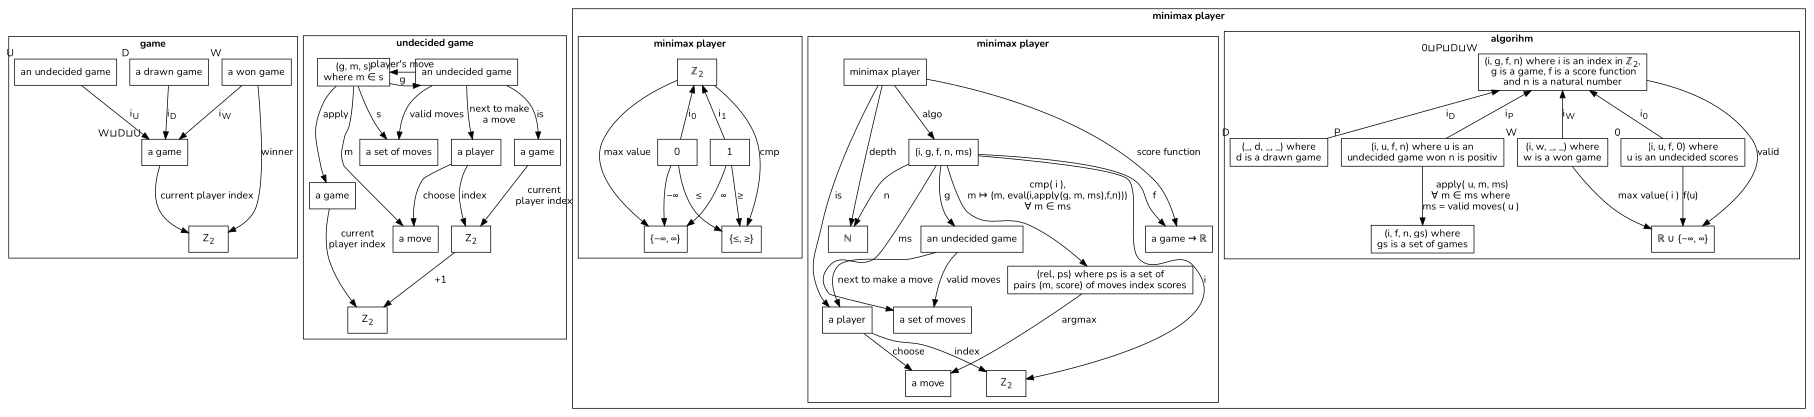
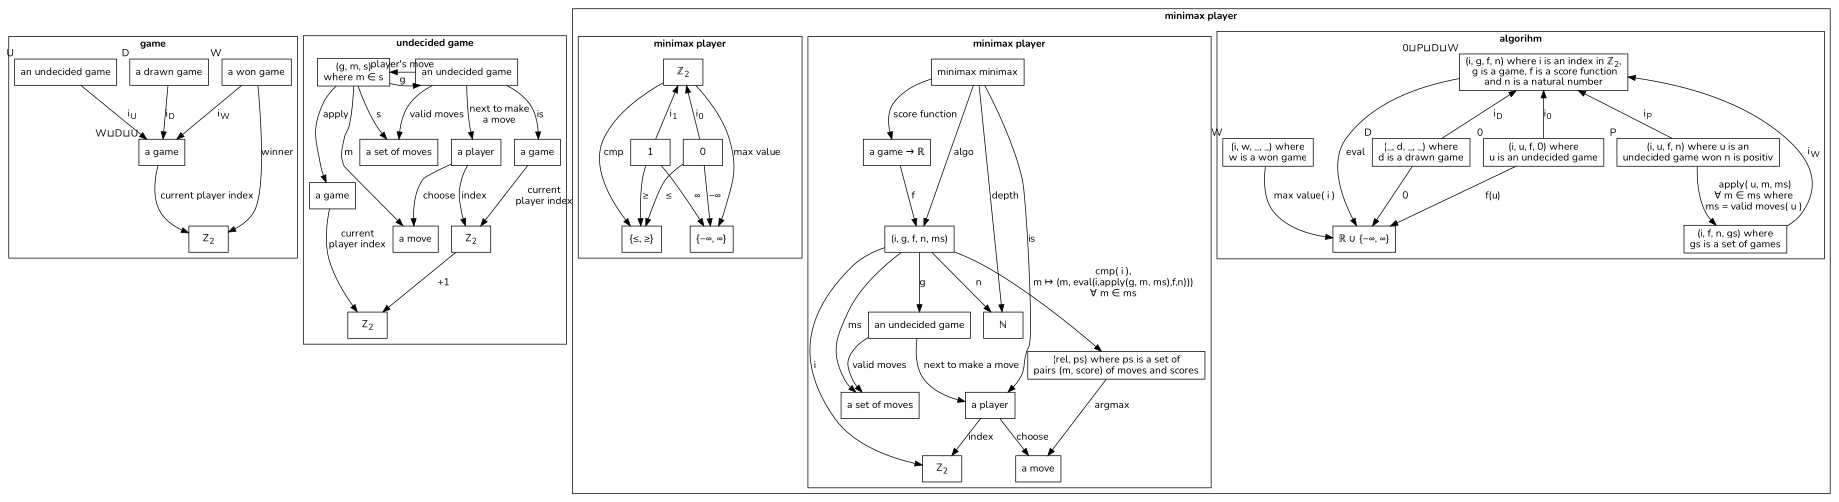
  digraph {
    fontname=Nunito
    node [fontname=Nunito shape=box]
    edge [fontname=Nunito]
    n1 [label="a game" xlabel="W&#x2294;D&#x2294;U"]
    n2 [label=<Z<sub>2</sub>>]
    n3 [label="a won game" xlabel=W]
    n4 [label="a drawn game" xlabel=D]
    n5 [label="an undecided game" xlabel=U]
    n6 [label="an undecided game"]
    n7 [label=<(g, m, s)<br/>where m &#x2208; s>]
    n8 [label=<Z<sub>2</sub>>]
    n9 [label="a game"]
    n10 [label="a player"]
    n11 [label="a set of moves"]
    n12 [label=<Z<sub>2</sub>>]
    n13 [label="a move"]
    n14 [label="a game"]
    n15 [label=<(i, g, f, n) where i is an index in &#x2124;<sub>2</sub>,<br/> g is a game, f is a score function<br/>and n is a natural number> xlabel="0&#x2294;P&#x2294;D&#x2294;W"]
    n16 [label=<(_, d, _, _) where<br/>d is a drawn game> xlabel=D]
    n17 [label=<(i, w, _, _) where<br/>w is a won game> xlabel=W]
-   n18 [label=<(i, u, f, 0) where<br/>u is an undecided scores> xlabel=0]
+   n18 [label=<(i, u, f, 0) where<br/>u is an undecided game> xlabel=0]
    n19 [label=<(i, u, f, n) where u is an<br/>undecided game won n is positiv> xlabel=P]
    n20 [label=<&#x211d; ∪ {−∞, ∞}>]
    n21 [label=<(i, f, n, gs) where<br/>gs is a set of games>]
-   n22 [label="minimax player"]
+   n22 [label="minimax minimax"]
    n23 [label="a player"]
    n24 [label=<a game &#x2192; &#x211d;<br/>>]
    n25 [label=<&#x2115;>]
    n26 [label=<(i, g, f, n, ms)>]
    n27 [label=<Z<sub>2</sub>>]
    n28 [label="a move"]
    n29 [label="an undecided game"]
    n30 [label="a set of moves"]
-   n31 [label=<(rel, ps) where ps is a set of<br/>pairs (m, score) of moves index scores>]
+   n31 [label=<(rel, ps) where ps is a set of<br/>pairs (m, score) of moves and scores>]
    n32 [label=<&#x2124;<sub>2</sub>>]
    n33 [label=0]
    n34 [group=1 label=<{&#x2264;, &#x2265;}>]
    n35 [group=1 label=<{−∞, ∞}>]
    n36 [label=1]
    subgraph cluster_1 {
      label=<<b>game</b>>
      n1
      n2
      n3
      n4
      n5
    }
    subgraph cluster_2 {
      label=<<b>undecided game</b>>
      n8
      n9
      n10
      n11
      n12
      n13
      n14
      subgraph sub_3 {
        label=<<b>undecided game</b>>
        rank=same
        n6
        n7
      }
    }
    subgraph cluster_4 {
      label=<<b>minimax player</b>>
      subgraph cluster_5 {
        label=<<b>algorihm</b>>
        n20
        n21
        subgraph sub_6 {
          label=<<b>algorihm</b>>
          rank=min
          n15
        }
        subgraph sub_7 {
          label=<<b>algorihm</b>>
          rank=same
          n16
          n17
          n18
          n19
        }
      }
      subgraph cluster_8 {
        label=<<b>minimax player</b>>
        n22
        n23
        n24
        n25
        n26
        n27
        n28
        n29
        n30
        n31
      }
      subgraph cluster_9 {
        label=<<b>minimax player</b>>
        n33
        n34
        n35
        n36
        subgraph sub_10 {
          label=<<b>minimax player</b>>
          rank=min
          n32
        }
      }
    }
    n1 -> n2 [label="current player index"]
    n3 -> n1 [label=<i<sub>W</sub>>]
    n3 -> n2 [label=winner]
    n4 -> n1 [label=<i<sub>D</sub>>]
    n5 -> n1 [label=<i<sub>U</sub>>]
    n6 -> n7 [label=<player's move>]
    n6 -> n9 [label=is]
    n6 -> n10 [label=<next to make<br/>a move>]
    n6 -> n11 [label="valid moves"]
    n7 -> n6 [label=g]
    n7 -> n11 [label=s]
    n7 -> n13 [label=m]
    n7 -> n14 [label=apply]
    n9 -> n12 [label=<current<br/>player index>]
    n10 -> n12 [label=index]
    n10 -> n13 [label=choose]
    n12 -> n8 [label="+1"]
    n14 -> n8 [label=<current<br/>player index>]
-   n15 -> n20 [label=valid]
+   n15 -> n20 [label=eval]
    n16 -> n15 [label=<i<sub>D</sub>>]
-   n17 -> n15 [label=<i<sub>W</sub>>]
+   n16 -> n20 [label=0]
+   n21 -> n15 [label=<i<sub>W</sub>>]
    n17 -> n20 [label=<max value( i )>]
    n18 -> n15 [label=<i<sub>0</sub>>]
    n18 -> n20 [label=<f(u)>]
    n19 -> n15 [label=<i<sub>P</sub>>]
    n19 -> n21 [label=< apply( u, m, ms)<br/>&#x2200; m &#x2208; ms where<br/>ms = valid moves( u )>]
    n22 -> n23 [label=is]
    n22 -> n24 [label="score function"]
    n22 -> n25 [label=depth]
    n22 -> n26 [label=algo]
    n23 -> n27 [label=index]
    n23 -> n28 [label=choose]
-   n26 -> n24 [label=f]
+   n24 -> n26 [label=f]
    n26 -> n25 [label=n]
    n26 -> n27 [label=i]
    n26 -> n29 [label=g]
    n26 -> n30 [label=ms]
    n26 -> n31 [label=<cmp( i ),<br/>m &#x21a6; (m, eval(i,apply(g, m, ms),f,n)))<br/>&#x2200; m &#x2208; ms<br/>>]
    n29 -> n23 [label="next to make a move"]
    n29 -> n30 [label="valid moves"]
    n31 -> n28 [label=<argmax>]
    n32 -> n34 [label=<cmp>]
    n32 -> n35 [label=<max value>]
    n33 -> n32 [label=<i<sub>0</sub>>]
    n33 -> n34 [label=<&#x2264;>]
    n33 -> n35 [label=<−∞>]
    n36 -> n32 [label=<i<sub>1</sub>>]
    n36 -> n34 [label=<&#x2265;>]
    n36 -> n35 [label=<∞>]
  }
